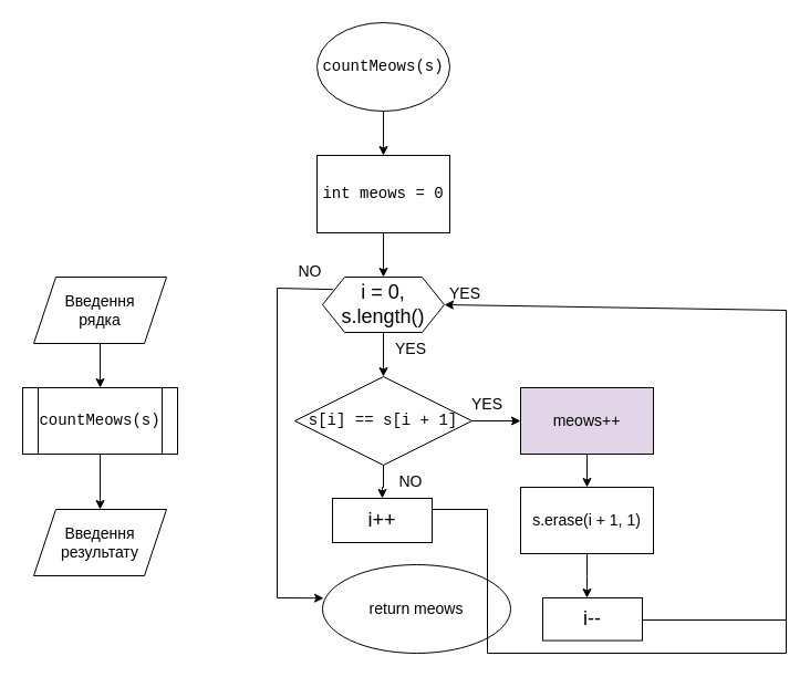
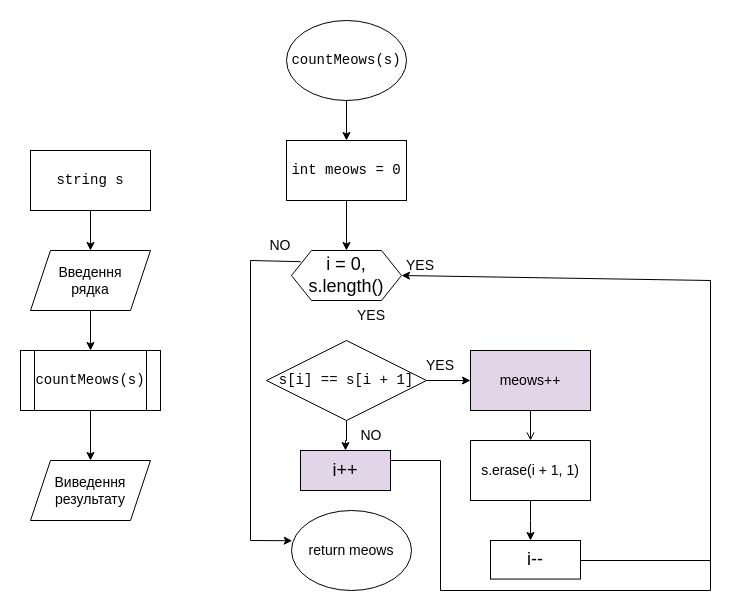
  <mxCell id="0" />
  <mxCell id="1" parent="0" />
+ <mxCell id="2" value="" style="edgeStyle=orthogonalEdgeStyle;rounded=0;orthogonalLoop=1;jettySize=auto;html=1;" edge="1" parent="1" source="3" target="5"><mxGeometry relative="1" as="geometry" /></mxCell>
+ <mxCell id="3" value="&lt;div style=&quot;font-family: Consolas, &amp;quot;Courier New&amp;quot;, monospace; font-size: 14px; line-height: 19px; white-space: pre;&quot;&gt;string s&lt;/div&gt;" style="rounded=0;whiteSpace=wrap;html=1;" vertex="1" parent="1"><mxGeometry x="30" y="150" width="120" height="60" as="geometry" /></mxCell>
  <mxCell id="4" value="" style="edgeStyle=orthogonalEdgeStyle;rounded=0;orthogonalLoop=1;jettySize=auto;html=1;" edge="1" parent="1" source="5" target="7"><mxGeometry relative="1" as="geometry" /></mxCell>
  <mxCell id="5" value="&lt;font style=&quot;font-size: 14px;&quot;&gt;Введення &lt;br&gt;рядка&lt;/font&gt;" style="shape=parallelogram;perimeter=parallelogramPerimeter;whiteSpace=wrap;html=1;fixedSize=1;" vertex="1" parent="1"><mxGeometry x="30" y="250" width="120" height="60" as="geometry" /></mxCell>
  <mxCell id="6" value="" style="edgeStyle=orthogonalEdgeStyle;rounded=0;orthogonalLoop=1;jettySize=auto;html=1;" edge="1" parent="1" source="7" target="8"><mxGeometry relative="1" as="geometry" /></mxCell>
  <mxCell id="7" value="&lt;div style=&quot;font-family: Consolas, &amp;quot;Courier New&amp;quot;, monospace; font-size: 14px; line-height: 19px; white-space: pre;&quot;&gt;&lt;font color=&quot;#030303&quot;&gt;countMeows(s)&lt;/font&gt;&lt;/div&gt;" style="shape=process;whiteSpace=wrap;html=1;backgroundOutline=1;" vertex="1" parent="1"><mxGeometry x="20" y="350" width="140" height="60" as="geometry" /></mxCell>
- <mxCell id="8" value="&lt;font style=&quot;font-size: 14px;&quot;&gt;Введення результату&lt;/font&gt;" style="shape=parallelogram;perimeter=parallelogramPerimeter;whiteSpace=wrap;html=1;fixedSize=1;" vertex="1" parent="1"><mxGeometry x="30" y="460" width="120" height="60" as="geometry" /></mxCell>
+ <mxCell id="8" value="&lt;font style=&quot;font-size: 14px;&quot;&gt;Виведення результату&lt;/font&gt;" style="shape=parallelogram;perimeter=parallelogramPerimeter;whiteSpace=wrap;html=1;fixedSize=1;" vertex="1" parent="1"><mxGeometry x="30" y="460" width="120" height="60" as="geometry" /></mxCell>
  <mxCell id="9" value="" style="edgeStyle=orthogonalEdgeStyle;rounded=0;orthogonalLoop=1;jettySize=auto;html=1;" edge="1" parent="1" source="10" target="12"><mxGeometry relative="1" as="geometry" /></mxCell>
  <mxCell id="10" value="&lt;span style=&quot;color: rgb(3, 3, 3); font-family: Consolas, &amp;quot;Courier New&amp;quot;, monospace; font-size: 14px; white-space: pre;&quot;&gt;countMeows(s)&lt;/span&gt;" style="ellipse;whiteSpace=wrap;html=1;" vertex="1" parent="1"><mxGeometry x="286" y="20" width="120" height="80" as="geometry" /></mxCell>
  <mxCell id="11" value="" style="edgeStyle=orthogonalEdgeStyle;rounded=0;orthogonalLoop=1;jettySize=auto;html=1;" edge="1" parent="1" source="12" target="14"><mxGeometry relative="1" as="geometry" /></mxCell>
- <mxCell id="12" value="&lt;div style=&quot;font-family: Consolas, &amp;quot;Courier New&amp;quot;, monospace; font-size: 14px; line-height: 19px; white-space: pre;&quot;&gt;int meows = 0&lt;/div&gt;" style="rounded=0;whiteSpace=wrap;html=1;" vertex="1" parent="1"><mxGeometry x="286" y="140" width="120" height="70" as="geometry" /></mxCell>
- <mxCell id="13" value="" style="edgeStyle=orthogonalEdgeStyle;rounded=0;orthogonalLoop=1;jettySize=auto;html=1;" edge="1" parent="1" source="14" target="17"><mxGeometry relative="1" as="geometry" /></mxCell>
+ <mxCell id="12" value="&lt;div style=&quot;font-family: Consolas, &amp;quot;Courier New&amp;quot;, monospace; font-size: 14px; line-height: 19px; white-space: pre;&quot;&gt;int meows = 0&lt;/div&gt;" style="rounded=0;whiteSpace=wrap;html=1;" vertex="1" parent="1"><mxGeometry x="286" y="140" width="120" height="60" as="geometry" /></mxCell>
  <mxCell id="14" value="&lt;font style=&quot;font-size: 18px;&quot;&gt;і = 0, s.length()&lt;/font&gt;" style="shape=hexagon;perimeter=hexagonPerimeter2;whiteSpace=wrap;html=1;fixedSize=1;" vertex="1" parent="1"><mxGeometry x="291" y="250" width="110" height="50" as="geometry" /></mxCell>
  <mxCell id="15" value="" style="edgeStyle=orthogonalEdgeStyle;rounded=0;orthogonalLoop=1;jettySize=auto;html=1;" edge="1" parent="1" source="17" target="19"><mxGeometry relative="1" as="geometry" /></mxCell>
  <mxCell id="16" value="" style="edgeStyle=orthogonalEdgeStyle;rounded=0;orthogonalLoop=1;jettySize=auto;html=1;" edge="1" parent="1" source="17" target="34"><mxGeometry relative="1" as="geometry" /></mxCell>
  <mxCell id="17" value="&lt;div style=&quot;font-family: Consolas, &amp;quot;Courier New&amp;quot;, monospace; font-size: 14px; line-height: 19px; white-space: pre;&quot;&gt;s[i] == s[i + 1]&lt;/div&gt;" style="rhombus;whiteSpace=wrap;html=1;" vertex="1" parent="1"><mxGeometry x="266" y="340" width="160" height="80" as="geometry" /></mxCell>
- <mxCell id="18" value="" style="edgeStyle=orthogonalEdgeStyle;rounded=0;orthogonalLoop=1;jettySize=auto;html=1;" edge="1" parent="1" source="19" target="21"><mxGeometry relative="1" as="geometry" /></mxCell>
+ <mxCell id="18" value="" style="edgeStyle=orthogonalEdgeStyle;rounded=0;orthogonalLoop=1;jettySize=auto;html=1;endArrow=open;" edge="1" parent="1" source="19" target="21"><mxGeometry relative="1" as="geometry" /></mxCell>
  <mxCell id="19" value="&lt;font style=&quot;font-size: 14px;&quot;&gt;meows++&lt;/font&gt;" style="rounded=0;whiteSpace=wrap;html=1;fillColor=#e1d5e7;" vertex="1" parent="1"><mxGeometry x="470" y="350" width="120" height="60" as="geometry" /></mxCell>
  <mxCell id="20" value="" style="edgeStyle=orthogonalEdgeStyle;rounded=0;orthogonalLoop=1;jettySize=auto;html=1;" edge="1" parent="1" source="21"><mxGeometry relative="1" as="geometry"><mxPoint x="530" y="540" as="targetPoint" /></mxGeometry></mxCell>
  <mxCell id="21" value="&lt;font style=&quot;font-size: 14px;&quot;&gt;s.erase(i + 1, 1)&lt;/font&gt;" style="rounded=0;whiteSpace=wrap;html=1;" vertex="1" parent="1"><mxGeometry x="470" y="440" width="120" height="60" as="geometry" /></mxCell>
  <mxCell id="22" value="&lt;font style=&quot;font-size: 14px;&quot;&gt;YES&lt;/font&gt;" style="text;strokeColor=none;align=center;fillColor=none;html=1;verticalAlign=middle;whiteSpace=wrap;rounded=0;" vertex="1" parent="1"><mxGeometry x="410" y="350" width="60" height="30" as="geometry" /></mxCell>
  <mxCell id="23" value="&lt;font style=&quot;font-size: 14px;&quot;&gt;YES&lt;/font&gt;" style="text;strokeColor=none;align=center;fillColor=none;html=1;verticalAlign=middle;whiteSpace=wrap;rounded=0;" vertex="1" parent="1"><mxGeometry x="341" y="300" width="60" height="30" as="geometry" /></mxCell>
  <mxCell id="24" value="&lt;font style=&quot;font-size: 18px;&quot;&gt;i--&lt;/font&gt;" style="rounded=0;whiteSpace=wrap;html=1;" vertex="1" parent="1"><mxGeometry x="490" y="540" width="90" height="38.57" as="geometry" /></mxCell>
  <mxCell id="25" value="" style="endArrow=none;html=1;rounded=0;" edge="1" parent="1"><mxGeometry width="50" height="50" relative="1" as="geometry"><mxPoint x="580" y="560" as="sourcePoint" /><mxPoint x="710" y="560" as="targetPoint" /></mxGeometry></mxCell>
  <mxCell id="26" value="" style="endArrow=none;html=1;rounded=0;" edge="1" parent="1"><mxGeometry width="50" height="50" relative="1" as="geometry"><mxPoint x="710" y="590" as="sourcePoint" /><mxPoint x="710" y="280" as="targetPoint" /></mxGeometry></mxCell>
  <mxCell id="27" value="" style="endArrow=classic;html=1;rounded=0;entryX=1;entryY=0.5;entryDx=0;entryDy=0;" edge="1" parent="1" target="14"><mxGeometry width="50" height="50" relative="1" as="geometry"><mxPoint x="710" y="280" as="sourcePoint" /><mxPoint x="560" y="260" as="targetPoint" /></mxGeometry></mxCell>
  <mxCell id="28" value="&lt;font style=&quot;font-size: 14px;&quot;&gt;YES&lt;/font&gt;" style="text;strokeColor=none;align=center;fillColor=none;html=1;verticalAlign=middle;whiteSpace=wrap;rounded=0;" vertex="1" parent="1"><mxGeometry x="390" y="250" width="60" height="30" as="geometry" /></mxCell>
- <mxCell id="29" value="&lt;font style=&quot;font-size: 14px;&quot;&gt;return meows&lt;/font&gt;" style="ellipse;whiteSpace=wrap;html=1;" vertex="1" parent="1"><mxGeometry x="291" y="510" width="170" height="80" as="geometry" /></mxCell>
+ <mxCell id="29" value="&lt;font style=&quot;font-size: 14px;&quot;&gt;return meows&lt;/font&gt;" style="ellipse;whiteSpace=wrap;html=1;" vertex="1" parent="1"><mxGeometry x="291" y="510" width="120" height="80" as="geometry" /></mxCell>
  <mxCell id="30" value="" style="endArrow=none;html=1;rounded=0;entryX=0.085;entryY=0.224;entryDx=0;entryDy=0;entryPerimeter=0;" edge="1" parent="1" target="14"><mxGeometry width="50" height="50" relative="1" as="geometry"><mxPoint x="250" y="260" as="sourcePoint" /><mxPoint x="303.98" y="263.78" as="targetPoint" /></mxGeometry></mxCell>
  <mxCell id="31" value="" style="endArrow=none;html=1;rounded=0;" edge="1" parent="1"><mxGeometry width="50" height="50" relative="1" as="geometry"><mxPoint x="250" y="540" as="sourcePoint" /><mxPoint x="250" y="260" as="targetPoint" /></mxGeometry></mxCell>
  <mxCell id="32" value="" style="endArrow=classic;html=1;rounded=0;entryX=0.006;entryY=0.378;entryDx=0;entryDy=0;entryPerimeter=0;" edge="1" parent="1" target="29"><mxGeometry width="50" height="50" relative="1" as="geometry"><mxPoint x="250" y="540" as="sourcePoint" /><mxPoint x="290" y="540" as="targetPoint" /></mxGeometry></mxCell>
  <mxCell id="33" value="&lt;font style=&quot;font-size: 14px;&quot;&gt;NO&lt;/font&gt;" style="text;strokeColor=none;align=center;fillColor=none;html=1;verticalAlign=middle;whiteSpace=wrap;rounded=0;" vertex="1" parent="1"><mxGeometry x="250" y="230" width="60" height="30" as="geometry" /></mxCell>
- <mxCell id="34" value="&lt;font style=&quot;font-size: 18px;&quot;&gt;i++&lt;/font&gt;" style="rounded=0;whiteSpace=wrap;html=1;" vertex="1" parent="1"><mxGeometry x="300" y="450" width="90" height="40" as="geometry" /></mxCell>
+ <mxCell id="34" value="&lt;font style=&quot;font-size: 18px;&quot;&gt;i++&lt;/font&gt;" style="rounded=0;whiteSpace=wrap;html=1;fillColor=#e1d5e7;" vertex="1" parent="1"><mxGeometry x="300" y="450" width="90" height="40" as="geometry" /></mxCell>
  <mxCell id="35" value="&lt;font style=&quot;font-size: 14px;&quot;&gt;NO&lt;/font&gt;" style="text;strokeColor=none;align=center;fillColor=none;html=1;verticalAlign=middle;whiteSpace=wrap;rounded=0;" vertex="1" parent="1"><mxGeometry x="341" y="420" width="60" height="30" as="geometry" /></mxCell>
  <mxCell id="36" value="" style="endArrow=none;html=1;rounded=0;exitX=1;exitY=0.25;exitDx=0;exitDy=0;" edge="1" parent="1" source="34"><mxGeometry width="50" height="50" relative="1" as="geometry"><mxPoint x="400" y="470" as="sourcePoint" /><mxPoint x="440" y="460" as="targetPoint" /></mxGeometry></mxCell>
  <mxCell id="37" value="" style="endArrow=none;html=1;rounded=0;" edge="1" parent="1"><mxGeometry width="50" height="50" relative="1" as="geometry"><mxPoint x="440" y="590" as="sourcePoint" /><mxPoint x="440" y="460" as="targetPoint" /></mxGeometry></mxCell>
  <mxCell id="38" value="" style="endArrow=none;html=1;rounded=0;" edge="1" parent="1"><mxGeometry width="50" height="50" relative="1" as="geometry"><mxPoint x="440" y="590" as="sourcePoint" /><mxPoint x="710" y="590" as="targetPoint" /></mxGeometry></mxCell>
